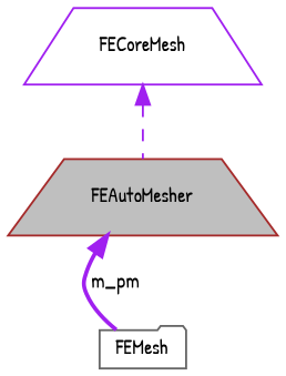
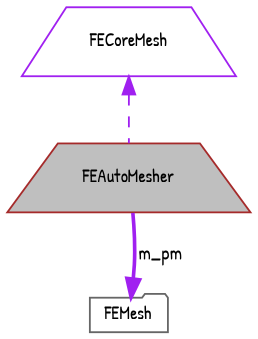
  digraph {
    fontname="Patrick Hand"
    node [fillcolor=white fontname="Patrick Hand" fontsize=10 shape=trapezium style=filled]
    edge [color=purple dir=back fontname="Patrick Hand" fontsize=10 labelfontname=Helvetica labelfontsize=10]
    n1 [color=brown fillcolor=grey75 fontcolor=black height=0.2 label=FEAutoMesher width=0.4]
    n2 [color=gray40 height=0.2 label=FEMesh shape=folder width=0.4]
    n3 [color=purple height=0.2 label=FECoreMesh width=0.4]
-   n1 -> n2 [label=" m_pm" style=bold]
+   n2 -> n1 [label=" m_pm" style=bold]
    n3 -> n1 [style=dashed]
  }
